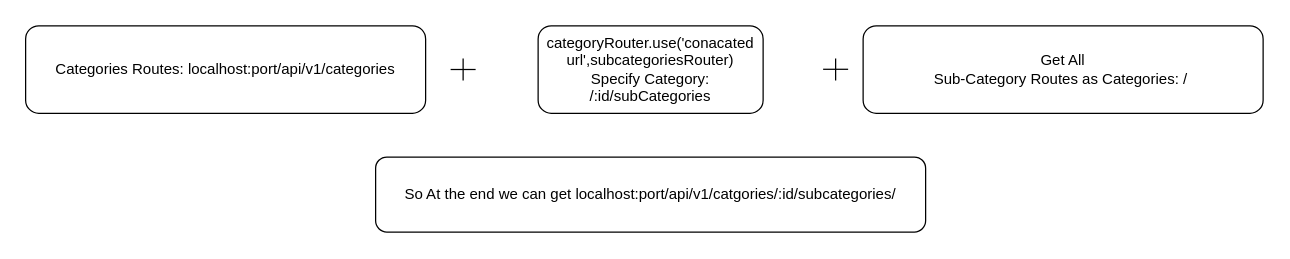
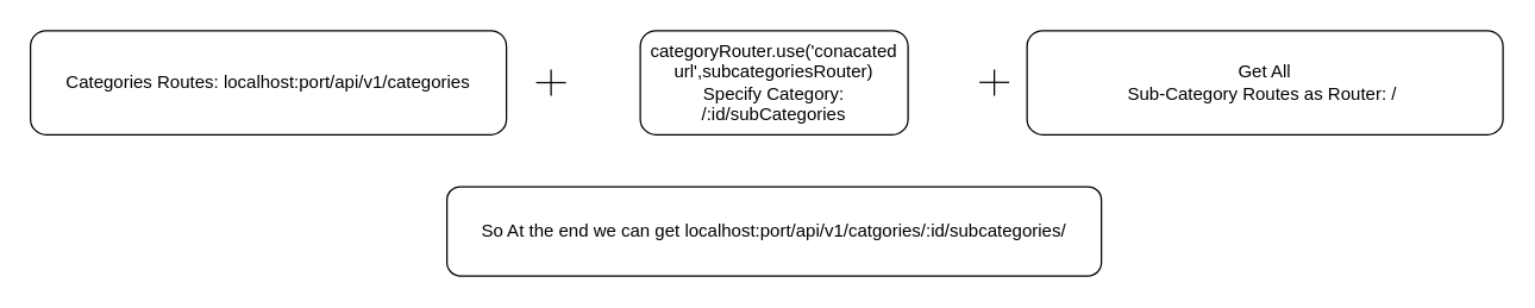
  <mxCell id="0" />
  <mxCell id="1" parent="0" />
  <mxCell id="2" value="Categories Routes: localhost:port/api/v1/categories" style="rounded=1;whiteSpace=wrap;html=1;" parent="1" vertex="1"><mxGeometry x="20" y="20" width="320" height="70" as="geometry" /></mxCell>
- <mxCell id="3" value="Get All &lt;br&gt;Sub-Category Routes as Categories: /&amp;nbsp;" style="rounded=1;whiteSpace=wrap;html=1;" parent="1" vertex="1"><mxGeometry x="690" y="20" width="320" height="70" as="geometry" /></mxCell>
+ <mxCell id="3" value="Get All &lt;br&gt;Sub-Category Routes as Router: /&amp;nbsp;" style="rounded=1;whiteSpace=wrap;html=1;" parent="1" vertex="1"><mxGeometry x="690" y="20" width="320" height="70" as="geometry" /></mxCell>
  <mxCell id="4" value="categoryRouter.use('conacated url',subcategoriesRouter)&lt;br&gt;Specify Category:&lt;br&gt;/:id/subCategories" style="rounded=1;whiteSpace=wrap;html=1;" parent="1" vertex="1"><mxGeometry x="430" y="20" width="180" height="70" as="geometry" /></mxCell>
  <mxCell id="5" value="" style="endArrow=none;html=1;" parent="1" edge="1"><mxGeometry width="50" height="50" relative="1" as="geometry"><mxPoint x="668" y="63.75" as="sourcePoint" /><mxPoint x="668" y="46.25" as="targetPoint" /><Array as="points"><mxPoint x="668" y="63.75" /></Array></mxGeometry></mxCell>
  <mxCell id="6" value="" style="endArrow=none;html=1;" parent="1" edge="1"><mxGeometry width="50" height="50" relative="1" as="geometry"><mxPoint x="360" y="55" as="sourcePoint" /><mxPoint x="380" y="55" as="targetPoint" /><Array as="points"><mxPoint x="360" y="55" /></Array></mxGeometry></mxCell>
  <mxCell id="7" value="" style="endArrow=none;html=1;" parent="1" edge="1"><mxGeometry width="50" height="50" relative="1" as="geometry"><mxPoint x="658" y="54.83" as="sourcePoint" /><mxPoint x="678" y="54.83" as="targetPoint" /><Array as="points"><mxPoint x="658" y="54.83" /></Array></mxGeometry></mxCell>
  <mxCell id="8" value="" style="endArrow=none;html=1;" parent="1" edge="1"><mxGeometry width="50" height="50" relative="1" as="geometry"><mxPoint x="370" y="63.75" as="sourcePoint" /><mxPoint x="370" y="46.25" as="targetPoint" /><Array as="points"><mxPoint x="370" y="63.75" /></Array></mxGeometry></mxCell>
  <mxCell id="9" value="So At the end we can get localhost:port/api/v1/catgories/:id/subcategories/" style="rounded=1;whiteSpace=wrap;html=1;" parent="1" vertex="1"><mxGeometry x="300" y="125" width="440" height="60" as="geometry" /></mxCell>
